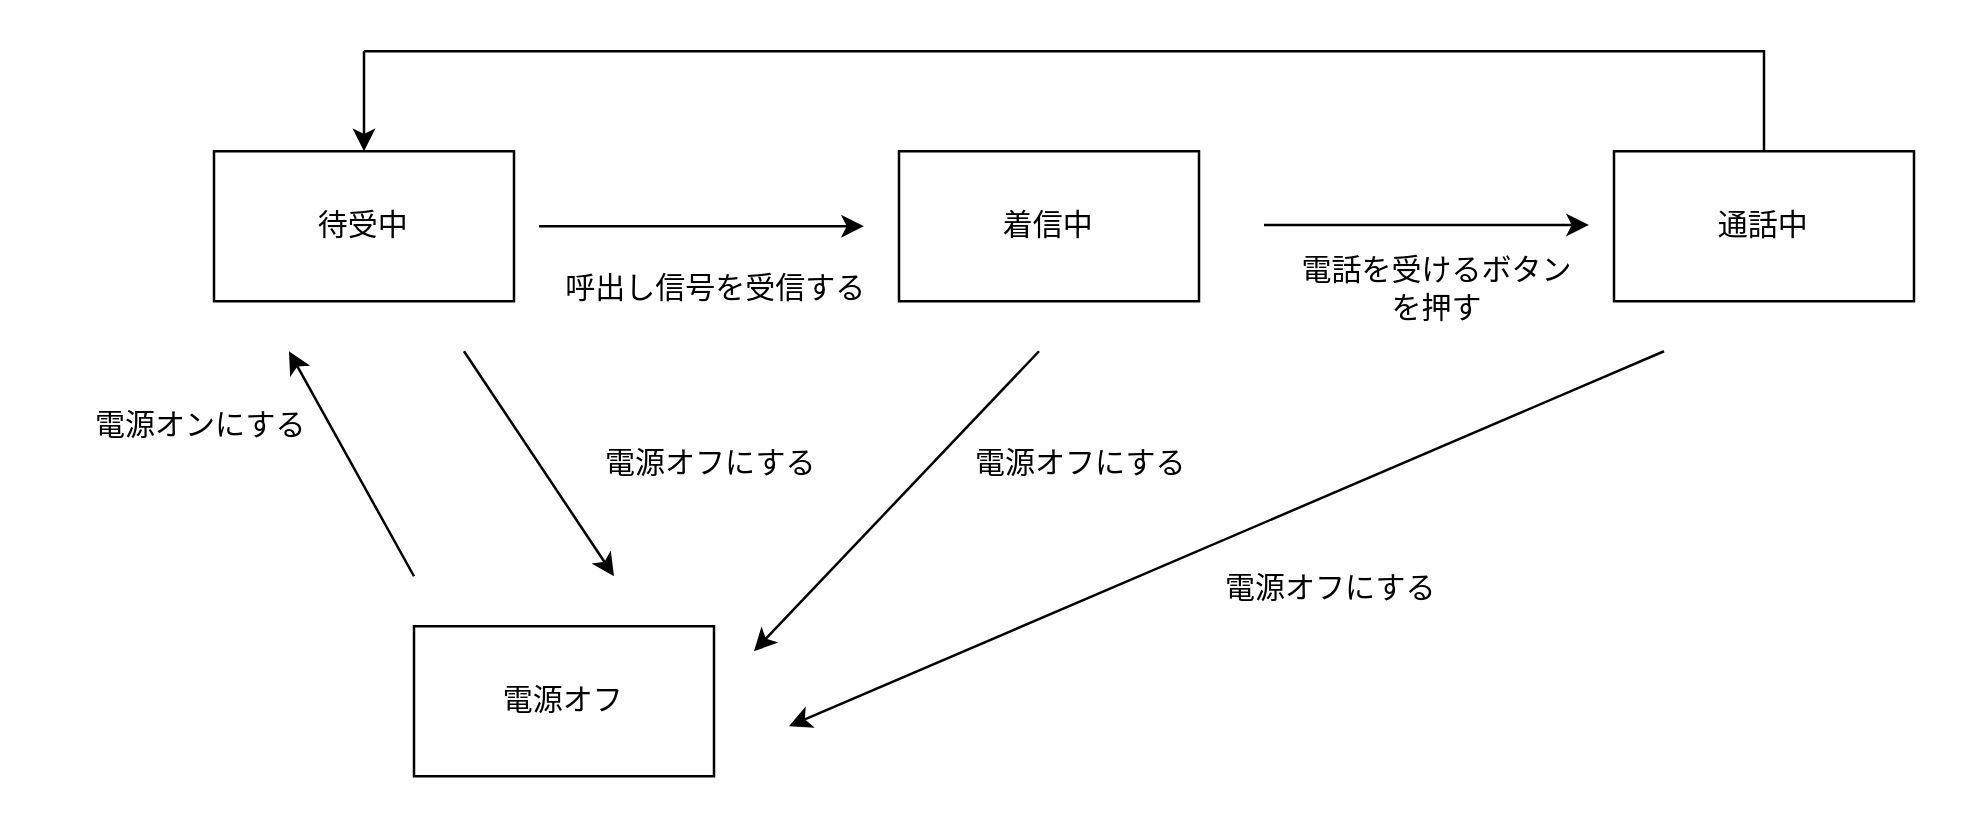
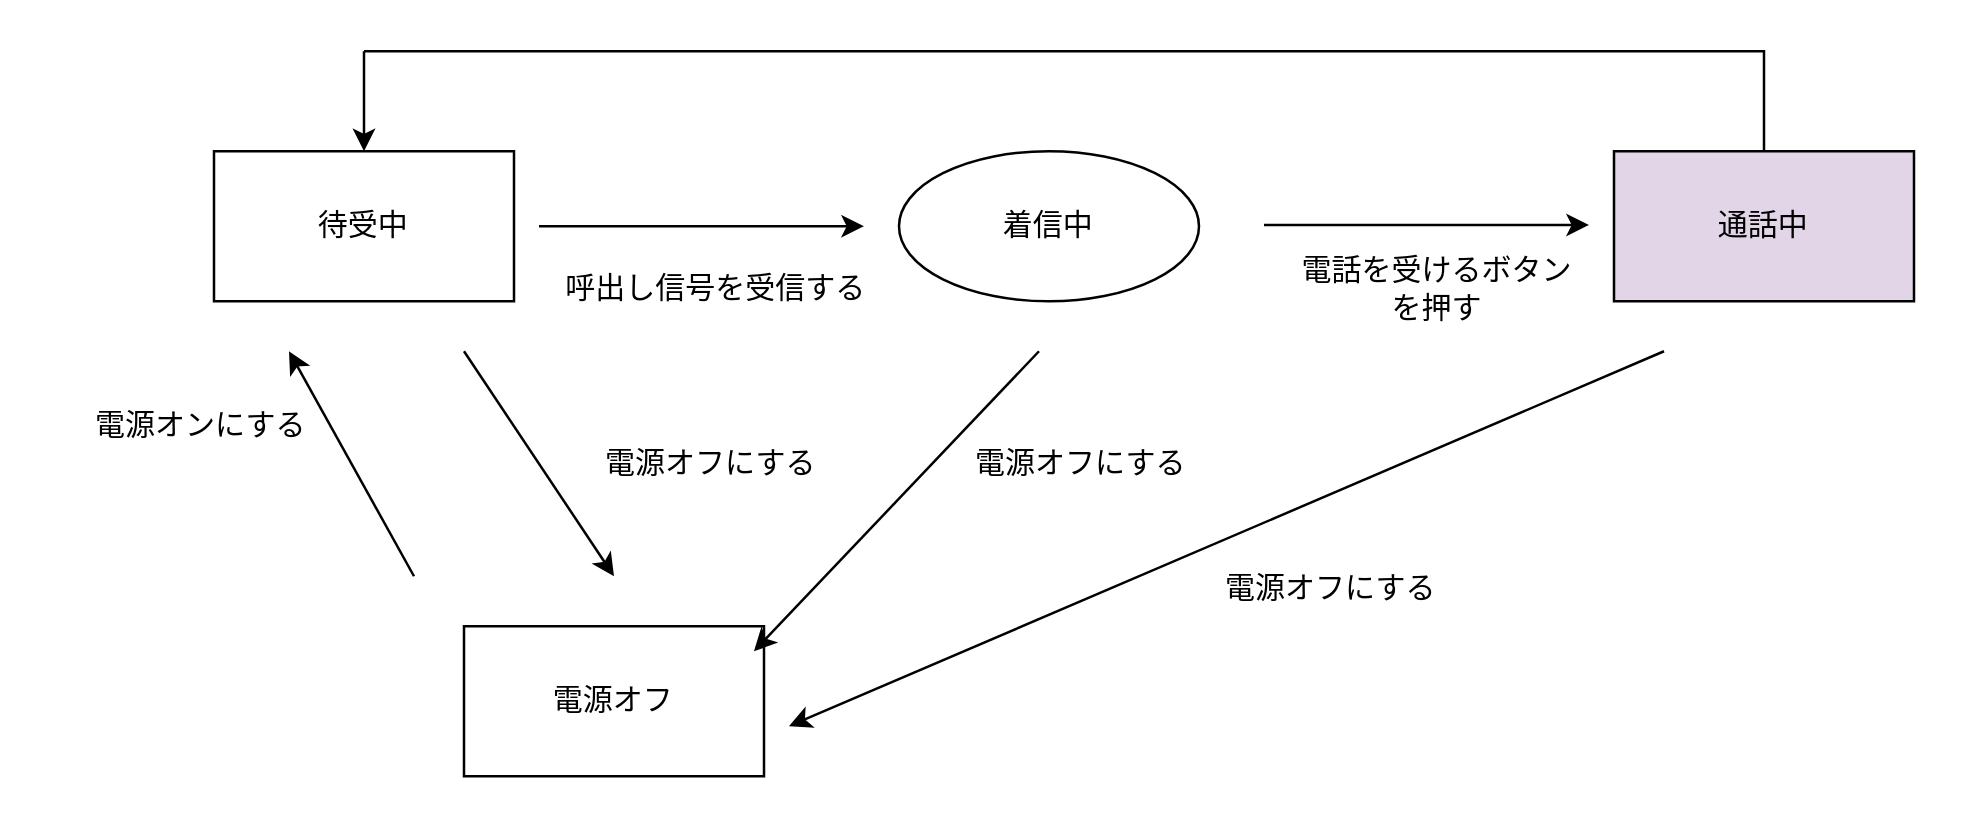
  <mxCell id="0" />
  <mxCell id="1" parent="0" />
  <mxCell id="2" value="" style="endArrow=classic;html=1;rounded=0;" edge="1" parent="1"><mxGeometry width="50" height="50" relative="1" as="geometry"><mxPoint x="165" y="230" as="sourcePoint" /><mxPoint x="115" y="140" as="targetPoint" /></mxGeometry></mxCell>
  <mxCell id="3" value="" style="endArrow=classic;html=1;rounded=0;" edge="1" parent="1"><mxGeometry width="50" height="50" relative="1" as="geometry"><mxPoint x="185" y="140" as="sourcePoint" /><mxPoint x="245" y="230" as="targetPoint" /></mxGeometry></mxCell>
  <mxCell id="4" value="電源オンにする" style="text;html=1;strokeColor=none;fillColor=none;align=center;verticalAlign=middle;whiteSpace=wrap;rounded=0;" vertex="1" parent="1"><mxGeometry x="20" y="155" width="120" height="30" as="geometry" /></mxCell>
  <mxCell id="5" value="電源オフにする" style="text;html=1;strokeColor=none;fillColor=none;align=center;verticalAlign=middle;whiteSpace=wrap;rounded=0;" vertex="1" parent="1"><mxGeometry x="217" y="170" width="134" height="30" as="geometry" /></mxCell>
  <mxCell id="6" value="待受中" style="rounded=0;whiteSpace=wrap;html=1;" vertex="1" parent="1"><mxGeometry x="85" y="60" width="120" height="60" as="geometry" /></mxCell>
- <mxCell id="7" value="着信中" style="rounded=0;whiteSpace=wrap;html=1;" vertex="1" parent="1"><mxGeometry x="359" y="60" width="120" height="60" as="geometry" /></mxCell>
- <mxCell id="8" value="通話中" style="rounded=0;whiteSpace=wrap;html=1;" vertex="1" parent="1"><mxGeometry x="645" y="60" width="120" height="60" as="geometry" /></mxCell>
- <mxCell id="9" value="電源オフ" style="rounded=0;whiteSpace=wrap;html=1;" vertex="1" parent="1"><mxGeometry x="165" y="250" width="120" height="60" as="geometry" /></mxCell>
+ <mxCell id="7" value="着信中" style="ellipse;whiteSpace=wrap;html=1;" vertex="1" parent="1"><mxGeometry x="359" y="60" width="120" height="60" as="geometry" /></mxCell>
+ <mxCell id="8" value="通話中" style="rounded=0;whiteSpace=wrap;html=1;fillColor=#e1d5e7;" vertex="1" parent="1"><mxGeometry x="645" y="60" width="120" height="60" as="geometry" /></mxCell>
+ <mxCell id="9" value="電源オフ" style="rounded=0;whiteSpace=wrap;html=1;" vertex="1" parent="1"><mxGeometry x="185" y="250" width="120" height="60" as="geometry" /></mxCell>
  <mxCell id="10" value="" style="endArrow=none;html=1;rounded=0;entryX=0.5;entryY=0;entryDx=0;entryDy=0;" edge="1" parent="1" target="8"><mxGeometry width="50" height="50" relative="1" as="geometry"><mxPoint x="145" y="20" as="sourcePoint" /><mxPoint x="705" y="20" as="targetPoint" /><Array as="points"><mxPoint x="705" y="20" /></Array></mxGeometry></mxCell>
  <mxCell id="11" value="" style="endArrow=classic;html=1;rounded=0;entryX=0.5;entryY=0;entryDx=0;entryDy=0;" edge="1" parent="1" target="6"><mxGeometry width="50" height="50" relative="1" as="geometry"><mxPoint x="145" y="20" as="sourcePoint" /><mxPoint x="435" y="140" as="targetPoint" /></mxGeometry></mxCell>
  <mxCell id="12" value="" style="endArrow=classic;html=1;rounded=0;" edge="1" parent="1"><mxGeometry width="50" height="50" relative="1" as="geometry"><mxPoint x="215" y="90" as="sourcePoint" /><mxPoint x="345" y="90" as="targetPoint" /></mxGeometry></mxCell>
  <mxCell id="13" value="" style="endArrow=classic;html=1;rounded=0;" edge="1" parent="1"><mxGeometry width="50" height="50" relative="1" as="geometry"><mxPoint x="505" y="89.5" as="sourcePoint" /><mxPoint x="635" y="89.5" as="targetPoint" /></mxGeometry></mxCell>
  <mxCell id="14" value="呼出し信号を受信する" style="text;html=1;strokeColor=none;fillColor=none;align=center;verticalAlign=middle;whiteSpace=wrap;rounded=0;" vertex="1" parent="1"><mxGeometry x="221" y="100" width="130" height="30" as="geometry" /></mxCell>
  <mxCell id="15" value="電話を受けるボタンを押す" style="text;html=1;strokeColor=none;fillColor=none;align=center;verticalAlign=middle;whiteSpace=wrap;rounded=0;" vertex="1" parent="1"><mxGeometry x="514" y="90" width="121" height="50" as="geometry" /></mxCell>
  <mxCell id="16" value="" style="endArrow=classic;html=1;rounded=0;" edge="1" parent="1"><mxGeometry width="50" height="50" relative="1" as="geometry"><mxPoint x="415" y="140" as="sourcePoint" /><mxPoint x="301" y="260" as="targetPoint" /></mxGeometry></mxCell>
  <mxCell id="17" value="" style="endArrow=classic;html=1;rounded=0;" edge="1" parent="1"><mxGeometry width="50" height="50" relative="1" as="geometry"><mxPoint x="665" y="140" as="sourcePoint" /><mxPoint x="315" y="290" as="targetPoint" /></mxGeometry></mxCell>
  <mxCell id="18" value="電源オフにする" style="text;html=1;strokeColor=none;fillColor=none;align=center;verticalAlign=middle;whiteSpace=wrap;rounded=0;" vertex="1" parent="1"><mxGeometry x="365" y="170" width="134" height="30" as="geometry" /></mxCell>
  <mxCell id="19" value="電源オフにする" style="text;html=1;strokeColor=none;fillColor=none;align=center;verticalAlign=middle;whiteSpace=wrap;rounded=0;" vertex="1" parent="1"><mxGeometry x="465" y="220" width="134" height="30" as="geometry" /></mxCell>
